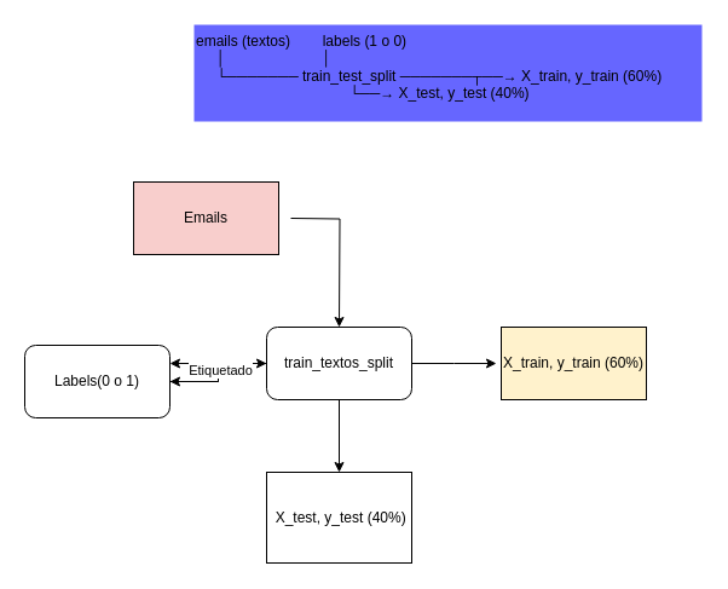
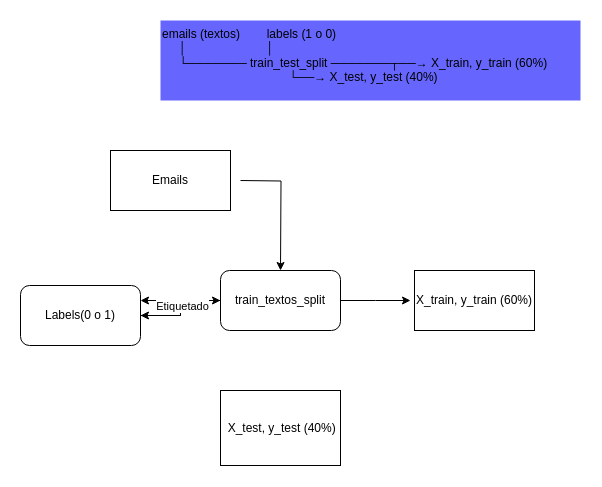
  <mxCell id="0" />
  <mxCell id="1" parent="0" />
  <mxCell id="2" value="emails (textos)        labels (1 o 0)&#10;     │                        │&#10;     └─────── train_test_split ───────┬──→ X_train, y_train (60%)&#10;                                      └──→ X_test, y_test (40%)" style="text;whiteSpace=wrap;fillColor=#6666FF;" vertex="1" parent="1"><mxGeometry x="160" y="20" width="420" height="80" as="geometry" /></mxCell>
  <mxCell id="3" style="edgeStyle=orthogonalEdgeStyle;rounded=0;orthogonalLoop=1;jettySize=auto;html=1;" edge="1" parent="1"><mxGeometry relative="1" as="geometry"><mxPoint x="280" y="270" as="targetPoint" /><mxPoint x="240" y="180" as="sourcePoint" /></mxGeometry></mxCell>
- <mxCell id="4" value="Emails" style="rounded=0;whiteSpace=wrap;html=1;fillColor=#f8cecc;" vertex="1" parent="1"><mxGeometry x="110" y="150" width="120" height="60" as="geometry" /></mxCell>
+ <mxCell id="4" value="Emails" style="rounded=0;whiteSpace=wrap;html=1;" vertex="1" parent="1"><mxGeometry x="110" y="150" width="120" height="60" as="geometry" /></mxCell>
  <mxCell id="5" style="edgeStyle=orthogonalEdgeStyle;rounded=0;orthogonalLoop=1;jettySize=auto;html=1;" edge="1" parent="1" source="9"><mxGeometry relative="1" as="geometry"><mxPoint x="410" y="300" as="targetPoint" /></mxGeometry></mxCell>
- <mxCell id="6" style="edgeStyle=orthogonalEdgeStyle;rounded=0;orthogonalLoop=1;jettySize=auto;html=1;" edge="1" parent="1" source="9" target="10"><mxGeometry relative="1" as="geometry"><mxPoint x="280" y="380" as="targetPoint" /></mxGeometry></mxCell>
  <mxCell id="7" style="edgeStyle=orthogonalEdgeStyle;rounded=0;orthogonalLoop=1;jettySize=auto;html=1;" edge="1" parent="1" source="9"><mxGeometry relative="1" as="geometry"><mxPoint x="140" y="300" as="targetPoint" /></mxGeometry></mxCell>
  <mxCell id="8" style="edgeStyle=orthogonalEdgeStyle;rounded=0;orthogonalLoop=1;jettySize=auto;html=1;entryX=1;entryY=0.5;entryDx=0;entryDy=0;" edge="1" parent="1" source="9" target="14"><mxGeometry relative="1" as="geometry" /></mxCell>
  <mxCell id="9" value="&lt;span style=&quot;text-align: left;&quot;&gt;&amp;nbsp;train_textos_split&amp;nbsp;&lt;/span&gt;" style="rounded=1;whiteSpace=wrap;html=1;" vertex="1" parent="1"><mxGeometry x="220" y="270" width="120" height="60" as="geometry" /></mxCell>
  <mxCell id="10" value="&lt;span style=&quot;text-align: left;&quot;&gt;&amp;nbsp;X_test, y_test (40%)&lt;/span&gt;" style="rounded=0;whiteSpace=wrap;html=1;" vertex="1" parent="1"><mxGeometry x="220" y="390" width="120" height="75" as="geometry" /></mxCell>
- <mxCell id="11" value="&lt;span style=&quot;text-align: left;&quot;&gt;X_train, y_train (60%)&lt;/span&gt;" style="rounded=0;whiteSpace=wrap;html=1;fillColor=#fff2cc;" vertex="1" parent="1"><mxGeometry x="414" y="270" width="120" height="60" as="geometry" /></mxCell>
+ <mxCell id="11" value="&lt;span style=&quot;text-align: left;&quot;&gt;X_train, y_train (60%)&lt;/span&gt;" style="rounded=0;whiteSpace=wrap;html=1;" vertex="1" parent="1"><mxGeometry x="414" y="270" width="120" height="60" as="geometry" /></mxCell>
  <mxCell id="12" style="edgeStyle=orthogonalEdgeStyle;rounded=0;orthogonalLoop=1;jettySize=auto;html=1;entryX=0;entryY=0.5;entryDx=0;entryDy=0;" edge="1" parent="1" source="14" target="9"><mxGeometry relative="1" as="geometry" /></mxCell>
  <mxCell id="13" value="Etiquetado" style="edgeLabel;html=1;align=center;verticalAlign=middle;resizable=0;points=[];" vertex="1" connectable="0" parent="12"><mxGeometry x="0.046" y="-1" relative="1" as="geometry"><mxPoint as="offset" /></mxGeometry></mxCell>
  <mxCell id="14" value="Labels(0 o 1)" style="rounded=1;whiteSpace=wrap;html=1;" vertex="1" parent="1"><mxGeometry x="20" y="285" width="120" height="60" as="geometry" /></mxCell>
